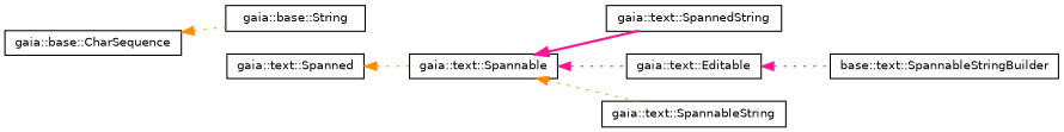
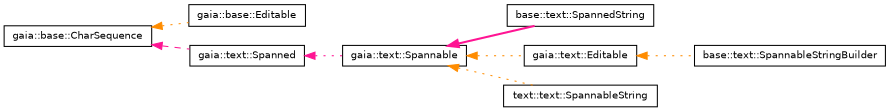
  digraph {
    rankdir=LR
    node [color=black fillcolor=white fontname=Helvetica fontsize=10 shape=record style=filled]
    edge [color=darkorange dir=back fontname=Helvetica fontsize=10 labelfontname=Helvetica labelfontsize=10 style=dotted]
    n1 [height=0.2 label="gaia::base::CharSequence" width=0.4]
-   n2 [height=0.2 label="gaia::base::String" width=0.4]
+   n2 [height=0.2 label="gaia::base::Editable" width=0.4]
    n3 [height=0.2 label="gaia::text::Spanned" width=0.4]
    n4 [height=0.2 label="gaia::text::Spannable" width=0.4]
-   n5 [height=0.2 label="gaia::text::SpannedString" width=0.4]
+   n5 [height=0.2 label="base::text::SpannedString" width=0.4]
    n6 [height=0.2 label="gaia::text::Editable" width=0.4]
-   n7 [height=0.2 label="gaia::text::SpannableString" width=0.4]
+   n7 [height=0.2 label="text::text::SpannableString" width=0.4]
    n8 [height=0.2 label="base::text::SpannableStringBuilder" width=0.4]
    n1 -> n2
-   n3 -> n4
+   n1 -> n3 [color=deeppink style=dashed]
+   n3 -> n4 [color=deeppink]
    n4 -> n5 [color=deeppink style=bold]
-   n4 -> n6 [color=deeppink]
+   n4 -> n6
    n4 -> n7
-   n6 -> n8 [color=deeppink]
+   n6 -> n8
  }
